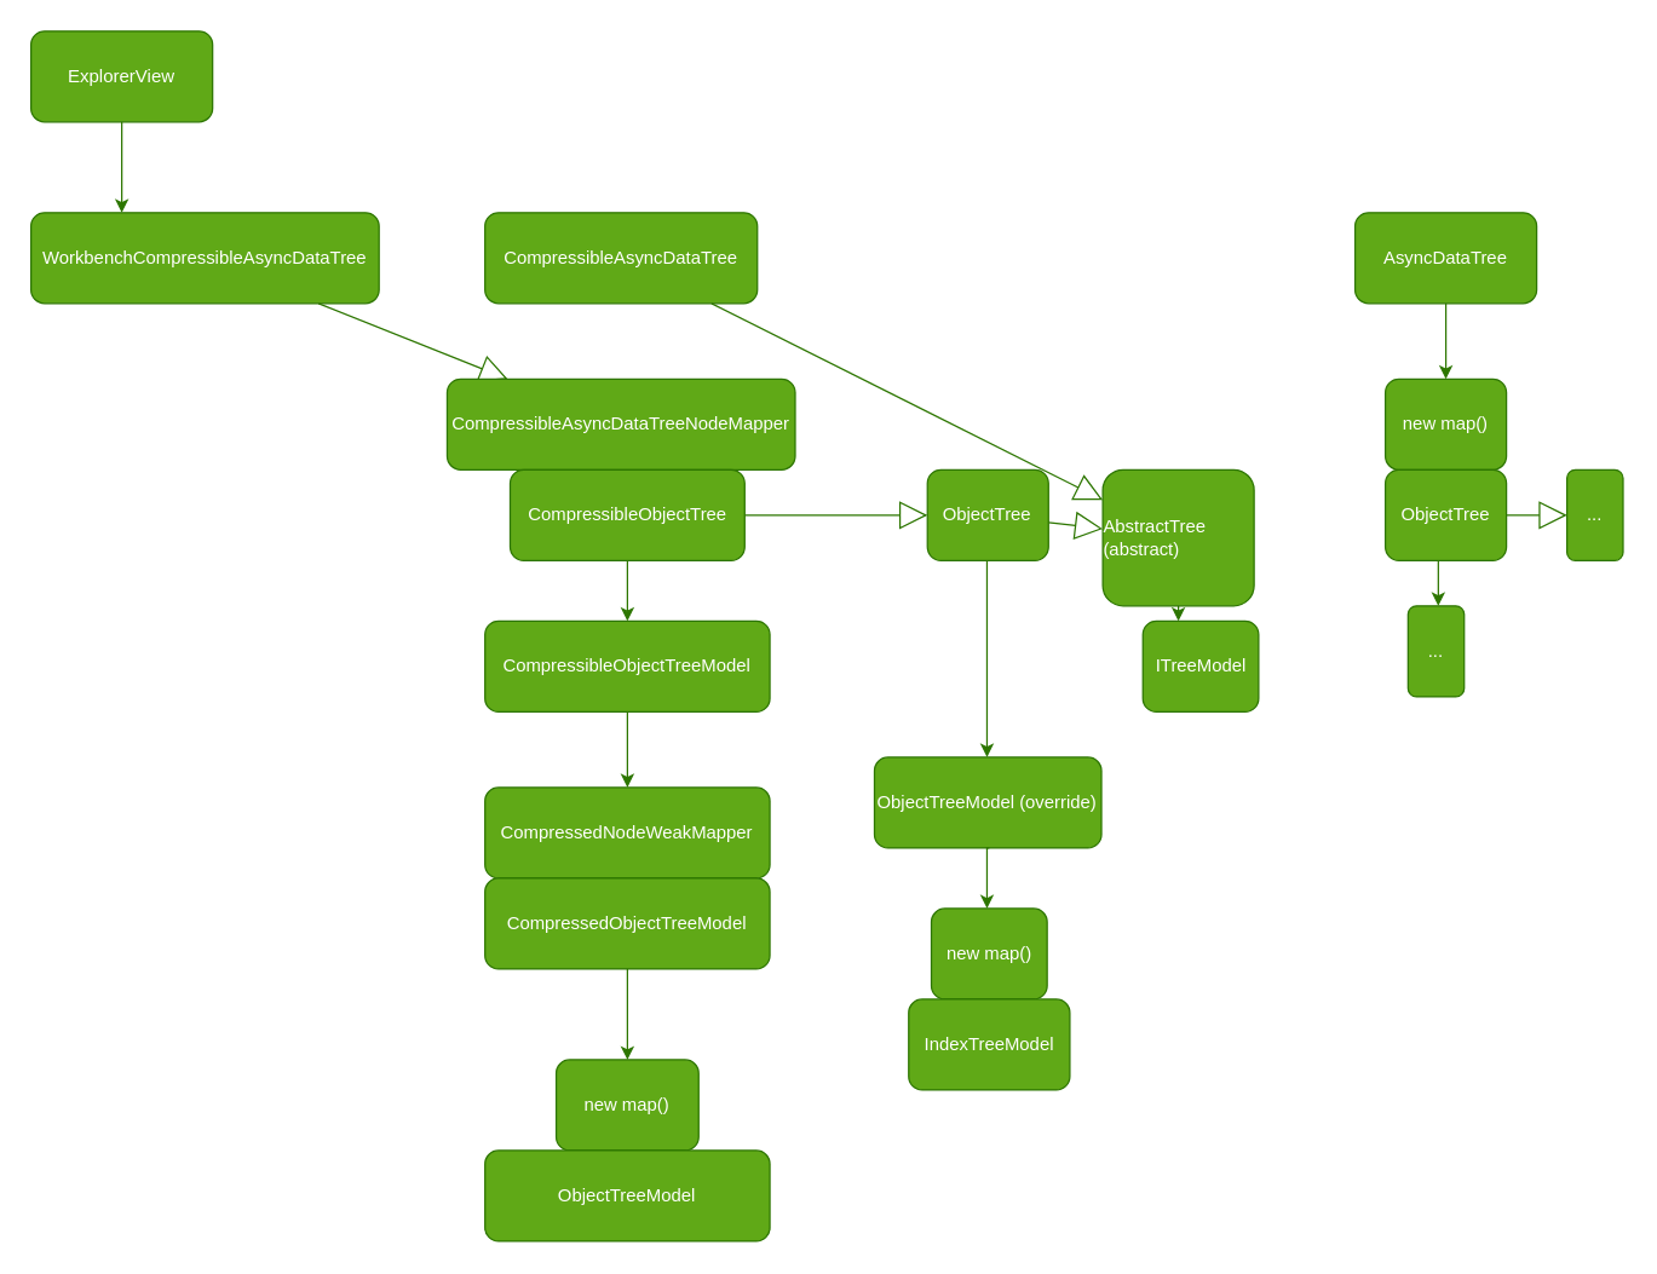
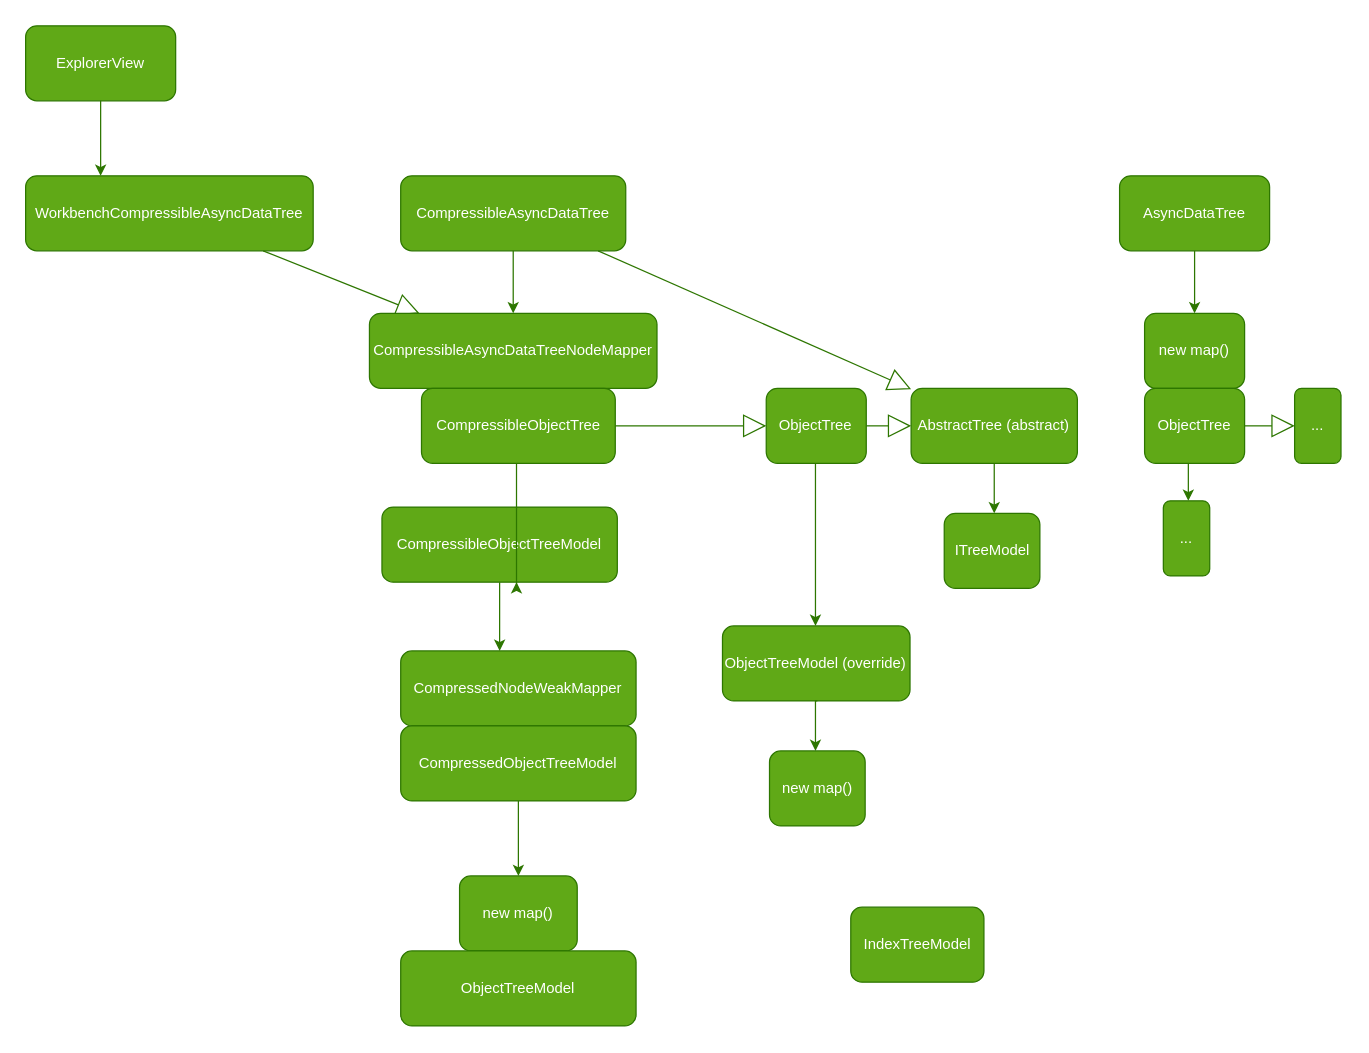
  <mxCell id="0" />
  <mxCell id="1" parent="0" />
  <mxCell id="2" value="ExplorerView" style="rounded=1;whiteSpace=wrap;html=1;labelBackgroundColor=none;fontColor=#ffffff;fillColor=#60a917;strokeColor=#2D7600;" parent="1" vertex="1"><mxGeometry x="20" y="20" width="120" height="60" as="geometry" /></mxCell>
  <mxCell id="3" value="&lt;div style=&quot;text-align: left&quot;&gt;&lt;span style=&quot;font-size: 11.9px&quot;&gt;&lt;font&gt;WorkbenchCompressibleAsyncDataTree&lt;/font&gt;&lt;/span&gt;&lt;/div&gt;" style="rounded=1;whiteSpace=wrap;html=1;labelBackgroundColor=none;fontColor=#ffffff;fillColor=#60a917;strokeColor=#2D7600;" parent="1" vertex="1"><mxGeometry x="20" y="140" width="230" height="60" as="geometry" /></mxCell>
  <mxCell id="4" value="" style="endArrow=classic;html=1;rounded=0;edgeStyle=elbowEdgeStyle;labelBackgroundColor=none;fontColor=#030202;fillColor=#60a917;strokeColor=#2D7600;" parent="1" source="2" target="3" edge="1"><mxGeometry width="50" height="50" relative="1" as="geometry"><mxPoint x="250" y="220" as="sourcePoint" /><mxPoint x="280" y="260" as="targetPoint" /><Array as="points"><mxPoint x="80" y="140" /></Array></mxGeometry></mxCell>
  <mxCell id="5" value="&lt;div style=&quot;text-align: left&quot;&gt;&lt;font&gt;&lt;span style=&quot;font-size: 11.9px&quot;&gt;CompressibleAsyncDataTree&lt;/span&gt;&lt;/font&gt;&lt;br&gt;&lt;/div&gt;" style="rounded=1;whiteSpace=wrap;html=1;labelBackgroundColor=none;fontColor=#ffffff;fillColor=#60a917;strokeColor=#2D7600;" parent="1" vertex="1"><mxGeometry x="320" y="140" width="180" height="60" as="geometry" /></mxCell>
  <mxCell id="6" value="" style="endArrow=block;endSize=16;endFill=0;html=1;rounded=0;labelBackgroundColor=none;fontColor=#030202;fillColor=#60a917;strokeColor=#2D7600;" parent="1" source="3" target="7" edge="1"><mxGeometry x="0.481" width="160" relative="1" as="geometry"><mxPoint x="330" y="190" as="sourcePoint" /><mxPoint x="490" y="190" as="targetPoint" /><mxPoint as="offset" /></mxGeometry></mxCell>
  <mxCell id="7" value="&lt;div style=&quot;text-align: left&quot;&gt;&lt;font&gt;&lt;span style=&quot;font-size: 11.9px&quot;&gt;CompressibleAsyncDataTreeNodeMapper&lt;/span&gt;&lt;/font&gt;&lt;br&gt;&lt;/div&gt;" style="rounded=1;whiteSpace=wrap;html=1;labelBackgroundColor=none;fontColor=#ffffff;fillColor=#60a917;strokeColor=#2D7600;" parent="1" vertex="1"><mxGeometry x="295" y="250" width="230" height="60" as="geometry" /></mxCell>
+ <mxCell id="8" value="" style="endArrow=classic;html=1;rounded=0;edgeStyle=elbowEdgeStyle;labelBackgroundColor=none;fontColor=#030202;fillColor=#60a917;strokeColor=#2D7600;" parent="1" source="5" target="7" edge="1"><mxGeometry width="50" height="50" relative="1" as="geometry"><mxPoint x="400" y="210" as="sourcePoint" /><mxPoint x="400" y="270" as="targetPoint" /><Array as="points"><mxPoint x="400" y="270" /></Array></mxGeometry></mxCell>
  <mxCell id="9" value="&lt;div style=&quot;text-align: left&quot;&gt;&lt;font&gt;&lt;span style=&quot;font-size: 11.9px&quot;&gt;AsyncDataTree&lt;/span&gt;&lt;/font&gt;&lt;br&gt;&lt;/div&gt;" style="rounded=1;whiteSpace=wrap;html=1;labelBackgroundColor=none;fontColor=#ffffff;fillColor=#60a917;strokeColor=#2D7600;" parent="1" vertex="1"><mxGeometry x="895" y="140" width="120" height="60" as="geometry" /></mxCell>
  <mxCell id="10" value="" style="endArrow=block;endSize=16;endFill=0;html=1;rounded=0;labelBackgroundColor=none;fontColor=#030202;fillColor=#60a917;strokeColor=#2D7600;" parent="1" source="5" target="14" edge="1"><mxGeometry x="0.481" width="160" relative="1" as="geometry"><mxPoint x="460" y="170" as="sourcePoint" /><mxPoint x="730" y="190" as="targetPoint" /><mxPoint as="offset" /></mxGeometry></mxCell>
  <mxCell id="11" value="&lt;div style=&quot;text-align: left&quot;&gt;&lt;font&gt;&lt;span style=&quot;font-size: 11.9px&quot;&gt;new map()&lt;/span&gt;&lt;/font&gt;&lt;br&gt;&lt;/div&gt;" style="rounded=1;whiteSpace=wrap;html=1;labelBackgroundColor=none;fontColor=#ffffff;fillColor=#60a917;strokeColor=#2D7600;" parent="1" vertex="1"><mxGeometry x="915" y="250" width="80" height="60" as="geometry" /></mxCell>
  <mxCell id="12" value="" style="endArrow=classic;html=1;rounded=0;edgeStyle=elbowEdgeStyle;labelBackgroundColor=none;fontColor=#030202;fillColor=#60a917;strokeColor=#2D7600;" parent="1" source="9" target="11" edge="1"><mxGeometry width="50" height="50" relative="1" as="geometry"><mxPoint x="985" y="210" as="sourcePoint" /><mxPoint x="975" y="280" as="targetPoint" /><Array as="points"><mxPoint x="975" y="280" /></Array></mxGeometry></mxCell>
  <mxCell id="13" value="&lt;div style=&quot;text-align: left&quot;&gt;&lt;font&gt;&lt;span style=&quot;font-size: 11.9px&quot;&gt;ObjectTree&lt;/span&gt;&lt;/font&gt;&lt;br&gt;&lt;/div&gt;" style="rounded=1;whiteSpace=wrap;html=1;labelBackgroundColor=none;fontColor=#ffffff;fillColor=#60a917;strokeColor=#2D7600;" parent="1" vertex="1"><mxGeometry x="915" y="310" width="80" height="60" as="geometry" /></mxCell>
- <mxCell id="14" value="&lt;div style=&quot;text-align: left&quot;&gt;&lt;font&gt;&lt;span style=&quot;font-size: 11.9px&quot;&gt;AbstractTree (abstract)&lt;/span&gt;&lt;/font&gt;&lt;br&gt;&lt;/div&gt;" style="rounded=1;whiteSpace=wrap;html=1;labelBackgroundColor=none;fontColor=#ffffff;fillColor=#60a917;strokeColor=#2D7600;" parent="1" vertex="1"><mxGeometry x="728.25" y="310" width="100" height="90" as="geometry" /></mxCell>
+ <mxCell id="14" value="&lt;div style=&quot;text-align: left&quot;&gt;&lt;font&gt;&lt;span style=&quot;font-size: 11.9px&quot;&gt;AbstractTree (abstract)&lt;/span&gt;&lt;/font&gt;&lt;br&gt;&lt;/div&gt;" style="rounded=1;whiteSpace=wrap;html=1;labelBackgroundColor=none;fontColor=#ffffff;fillColor=#60a917;strokeColor=#2D7600;" parent="1" vertex="1"><mxGeometry x="728.25" y="310" width="133" height="60" as="geometry" /></mxCell>
  <mxCell id="15" value="&lt;div style=&quot;text-align: left&quot;&gt;&lt;font&gt;&lt;span style=&quot;font-size: 11.9px&quot;&gt;ITreeModel&lt;/span&gt;&lt;/font&gt;&lt;/div&gt;" style="rounded=1;whiteSpace=wrap;html=1;labelBackgroundColor=none;fontColor=#ffffff;fillColor=#60a917;strokeColor=#2D7600;" parent="1" vertex="1"><mxGeometry x="754.75" y="410" width="76.5" height="60" as="geometry" /></mxCell>
  <mxCell id="16" value="" style="endArrow=classic;html=1;rounded=0;edgeStyle=elbowEdgeStyle;labelBackgroundColor=none;fontColor=#030202;fillColor=#60a917;strokeColor=#2D7600;" parent="1" source="14" target="15" edge="1"><mxGeometry width="50" height="50" relative="1" as="geometry"><mxPoint x="808.25" y="395" as="sourcePoint" /><mxPoint x="828.25" y="475" as="targetPoint" /><Array as="points"><mxPoint x="793.25" y="430" /></Array></mxGeometry></mxCell>
  <mxCell id="17" value="&lt;div style=&quot;text-align: left&quot;&gt;&lt;font&gt;&lt;span style=&quot;font-size: 11.9px&quot;&gt;ObjectTreeModel (override)&lt;/span&gt;&lt;/font&gt;&lt;/div&gt;" style="rounded=1;whiteSpace=wrap;html=1;labelBackgroundColor=none;fontColor=#ffffff;fillColor=#60a917;strokeColor=#2D7600;" parent="1" vertex="1"><mxGeometry x="577.38" y="500" width="150" height="60" as="geometry" /></mxCell>
  <mxCell id="18" value="" style="endArrow=classic;html=1;rounded=0;edgeStyle=elbowEdgeStyle;labelBackgroundColor=none;fontColor=#030202;fillColor=#60a917;strokeColor=#2D7600;" parent="1" edge="1"><mxGeometry width="50" height="50" relative="1" as="geometry"><mxPoint x="651.75" y="370" as="sourcePoint" /><mxPoint x="651.75" y="500" as="targetPoint" /><Array as="points"><mxPoint x="651.75" y="455" /></Array></mxGeometry></mxCell>
  <mxCell id="19" value="&lt;div style=&quot;text-align: left&quot;&gt;&lt;font&gt;&lt;span style=&quot;font-size: 11.9px&quot;&gt;new map()&lt;/span&gt;&lt;/font&gt;&lt;/div&gt;" style="rounded=1;whiteSpace=wrap;html=1;labelBackgroundColor=none;fontColor=#ffffff;fillColor=#60a917;strokeColor=#2D7600;" parent="1" vertex="1"><mxGeometry x="615" y="600" width="76.5" height="60" as="geometry" /></mxCell>
  <mxCell id="20" value="" style="endArrow=classic;html=1;rounded=0;edgeStyle=elbowEdgeStyle;labelBackgroundColor=none;fontColor=#030202;fillColor=#60a917;strokeColor=#2D7600;" parent="1" target="19" edge="1"><mxGeometry width="50" height="50" relative="1" as="geometry"><mxPoint x="653.25" y="560" as="sourcePoint" /><mxPoint x="686.75" y="695" as="targetPoint" /><Array as="points"><mxPoint x="651.75" y="650" /></Array></mxGeometry></mxCell>
- <mxCell id="21" value="&lt;div style=&quot;text-align: left&quot;&gt;&lt;font&gt;&lt;span style=&quot;font-size: 11.9px&quot;&gt;IndexTreeModel&lt;/span&gt;&lt;/font&gt;&lt;/div&gt;" style="rounded=1;whiteSpace=wrap;html=1;labelBackgroundColor=none;fontColor=#ffffff;fillColor=#60a917;strokeColor=#2D7600;" parent="1" vertex="1"><mxGeometry x="600" y="660" width="106.5" height="60" as="geometry" /></mxCell>
+ <mxCell id="21" value="&lt;div style=&quot;text-align: left&quot;&gt;&lt;font&gt;&lt;span style=&quot;font-size: 11.9px&quot;&gt;IndexTreeModel&lt;/span&gt;&lt;/font&gt;&lt;/div&gt;" style="rounded=1;whiteSpace=wrap;html=1;labelBackgroundColor=none;fontColor=#ffffff;fillColor=#60a917;strokeColor=#2D7600;" parent="1" vertex="1"><mxGeometry x="680" y="725" width="106.5" height="60" as="geometry" /></mxCell>
  <mxCell id="22" value="&lt;div style=&quot;text-align: left&quot;&gt;&lt;font&gt;&lt;span style=&quot;font-size: 11.9px&quot;&gt;CompressibleObjectTree&lt;/span&gt;&lt;/font&gt;&lt;br&gt;&lt;/div&gt;" style="rounded=1;whiteSpace=wrap;html=1;labelBackgroundColor=none;fontColor=#ffffff;fillColor=#60a917;strokeColor=#2D7600;" parent="1" vertex="1"><mxGeometry x="336.63" y="310" width="155" height="60" as="geometry" /></mxCell>
  <mxCell id="23" value="" style="endArrow=block;endSize=16;endFill=0;html=1;rounded=0;labelBackgroundColor=none;fontColor=#030202;fillColor=#60a917;strokeColor=#2D7600;" parent="1" source="22" target="24" edge="1"><mxGeometry x="0.481" width="160" relative="1" as="geometry"><mxPoint x="491.63" y="230" as="sourcePoint" /><mxPoint x="564.13" y="340" as="targetPoint" /><mxPoint as="offset" /></mxGeometry></mxCell>
  <mxCell id="24" value="&lt;div style=&quot;text-align: left&quot;&gt;&lt;font&gt;&lt;span style=&quot;font-size: 11.9px&quot;&gt;ObjectTree&lt;/span&gt;&lt;/font&gt;&lt;br&gt;&lt;/div&gt;" style="rounded=1;whiteSpace=wrap;html=1;labelBackgroundColor=none;fontColor=#ffffff;fillColor=#60a917;strokeColor=#2D7600;" parent="1" vertex="1"><mxGeometry x="612.38" y="310" width="80" height="60" as="geometry" /></mxCell>
  <mxCell id="25" value="&lt;div style=&quot;text-align: left&quot;&gt;&lt;font&gt;&lt;span style=&quot;font-size: 11.9px&quot;&gt;...&lt;/span&gt;&lt;/font&gt;&lt;br&gt;&lt;/div&gt;" style="rounded=1;whiteSpace=wrap;html=1;labelBackgroundColor=none;fontColor=#ffffff;fillColor=#60a917;strokeColor=#2D7600;" parent="1" vertex="1"><mxGeometry x="1035" y="310" width="37.1" height="60" as="geometry" /></mxCell>
  <mxCell id="26" value="" style="endArrow=block;endSize=16;endFill=0;html=1;rounded=0;labelBackgroundColor=none;fontColor=#030202;fillColor=#60a917;strokeColor=#2D7600;" parent="1" target="25" edge="1"><mxGeometry x="0.481" width="160" relative="1" as="geometry"><mxPoint x="995" y="340" as="sourcePoint" /><mxPoint x="1200.9" y="360" as="targetPoint" /><mxPoint as="offset" /></mxGeometry></mxCell>
- <mxCell id="27" value="&lt;div style=&quot;text-align: left&quot;&gt;&lt;font&gt;&lt;span style=&quot;font-size: 11.9px&quot;&gt;CompressibleObjectTreeModel&lt;/span&gt;&lt;/font&gt;&lt;/div&gt;" style="rounded=1;whiteSpace=wrap;html=1;labelBackgroundColor=none;fontColor=#ffffff;fillColor=#60a917;strokeColor=#2D7600;" parent="1" vertex="1"><mxGeometry x="320.01" y="410" width="188.25" height="60" as="geometry" /></mxCell>
+ <mxCell id="27" value="&lt;div style=&quot;text-align: left&quot;&gt;&lt;font&gt;&lt;span style=&quot;font-size: 11.9px&quot;&gt;CompressibleObjectTreeModel&lt;/span&gt;&lt;/font&gt;&lt;/div&gt;" style="rounded=1;whiteSpace=wrap;html=1;labelBackgroundColor=none;fontColor=#ffffff;fillColor=#60a917;strokeColor=#2D7600;" parent="1" vertex="1"><mxGeometry x="305.01" y="405" width="188.25" height="60" as="geometry" /></mxCell>
  <mxCell id="28" value="" style="endArrow=classic;html=1;rounded=0;edgeStyle=elbowEdgeStyle;labelBackgroundColor=none;fontColor=#030202;fillColor=#60a917;strokeColor=#2D7600;" parent="1" source="22" target="27" edge="1"><mxGeometry width="50" height="50" relative="1" as="geometry"><mxPoint x="414.13" y="380" as="sourcePoint" /><mxPoint x="447.63" y="515" as="targetPoint" /><Array as="points"><mxPoint x="412.63" y="470" /></Array></mxGeometry></mxCell>
  <mxCell id="29" value="&lt;div style=&quot;text-align: left&quot;&gt;&lt;font&gt;&lt;span style=&quot;font-size: 11.9px&quot;&gt;CompressedNodeWeakMapper&lt;/span&gt;&lt;/font&gt;&lt;/div&gt;" style="rounded=1;whiteSpace=wrap;html=1;labelBackgroundColor=none;fontColor=#ffffff;fillColor=#60a917;strokeColor=#2D7600;" parent="1" vertex="1"><mxGeometry x="320.01" y="520" width="188.25" height="60" as="geometry" /></mxCell>
  <mxCell id="30" value="" style="endArrow=classic;html=1;rounded=0;edgeStyle=elbowEdgeStyle;labelBackgroundColor=none;fontColor=#030202;fillColor=#60a917;strokeColor=#2D7600;" parent="1" source="27" target="29" edge="1"><mxGeometry width="50" height="50" relative="1" as="geometry"><mxPoint x="414.13" y="480" as="sourcePoint" /><mxPoint x="447.63" y="625" as="targetPoint" /><Array as="points"><mxPoint x="412.63" y="580" /></Array></mxGeometry></mxCell>
  <mxCell id="31" value="&lt;div style=&quot;text-align: left&quot;&gt;&lt;font&gt;&lt;span style=&quot;font-size: 11.9px&quot;&gt;CompressedObjectTreeModel&lt;/span&gt;&lt;/font&gt;&lt;/div&gt;" style="rounded=1;whiteSpace=wrap;html=1;labelBackgroundColor=none;fontColor=#ffffff;fillColor=#60a917;strokeColor=#2D7600;" parent="1" vertex="1"><mxGeometry x="320" y="580" width="188.25" height="60" as="geometry" /></mxCell>
  <mxCell id="32" value="&lt;div style=&quot;text-align: left&quot;&gt;&lt;font&gt;&lt;span style=&quot;font-size: 11.9px&quot;&gt;new map()&lt;/span&gt;&lt;/font&gt;&lt;/div&gt;" style="rounded=1;whiteSpace=wrap;html=1;labelBackgroundColor=none;fontColor=#ffffff;fillColor=#60a917;strokeColor=#2D7600;" parent="1" vertex="1"><mxGeometry x="367.08" y="700" width="94.12" height="60" as="geometry" /></mxCell>
  <mxCell id="33" value="" style="endArrow=classic;html=1;rounded=0;edgeStyle=elbowEdgeStyle;labelBackgroundColor=none;fontColor=#030202;fillColor=#60a917;strokeColor=#2D7600;" parent="1" source="31" target="32" edge="1"><mxGeometry width="50" height="50" relative="1" as="geometry"><mxPoint x="414.13" y="660" as="sourcePoint" /><mxPoint x="447.63" y="805" as="targetPoint" /><Array as="points"><mxPoint x="412.63" y="760" /></Array></mxGeometry></mxCell>
  <mxCell id="34" value="&lt;div style=&quot;text-align: left&quot;&gt;&lt;font&gt;&lt;span style=&quot;font-size: 11.9px&quot;&gt;ObjectTreeModel&lt;/span&gt;&lt;/font&gt;&lt;/div&gt;" style="rounded=1;whiteSpace=wrap;html=1;labelBackgroundColor=none;fontColor=#ffffff;fillColor=#60a917;strokeColor=#2D7600;" parent="1" vertex="1"><mxGeometry x="320.01" y="760" width="188.25" height="60" as="geometry" /></mxCell>
  <mxCell id="35" value="" style="endArrow=block;endSize=16;endFill=0;html=1;rounded=0;labelBackgroundColor=none;fontColor=#030202;fillColor=#60a917;strokeColor=#2D7600;" parent="1" source="24" target="14" edge="1"><mxGeometry x="0.481" width="160" relative="1" as="geometry"><mxPoint x="1063.25" y="350" as="sourcePoint" /><mxPoint x="1103.25" y="350" as="targetPoint" /><mxPoint as="offset" /></mxGeometry></mxCell>
  <mxCell id="36" value="" style="endArrow=classic;html=1;rounded=0;edgeStyle=elbowEdgeStyle;labelBackgroundColor=none;fontColor=#030202;fillColor=#60a917;strokeColor=#2D7600;" parent="1" source="13" target="37" edge="1"><mxGeometry width="50" height="50" relative="1" as="geometry"><mxPoint x="746.5" y="380" as="sourcePoint" /><mxPoint x="970" y="430" as="targetPoint" /><Array as="points"><mxPoint x="950" y="390" /></Array></mxGeometry></mxCell>
  <mxCell id="37" value="&lt;div style=&quot;text-align: left&quot;&gt;&lt;font&gt;&lt;span style=&quot;font-size: 11.9px&quot;&gt;...&lt;/span&gt;&lt;/font&gt;&lt;br&gt;&lt;/div&gt;" style="rounded=1;whiteSpace=wrap;html=1;labelBackgroundColor=none;fontColor=#ffffff;fillColor=#60a917;strokeColor=#2D7600;" parent="1" vertex="1"><mxGeometry x="930" y="400" width="37.1" height="60" as="geometry" /></mxCell>
